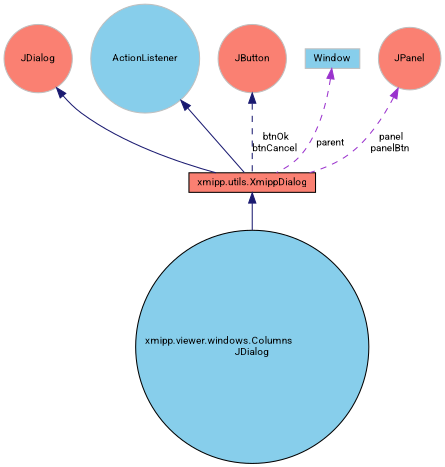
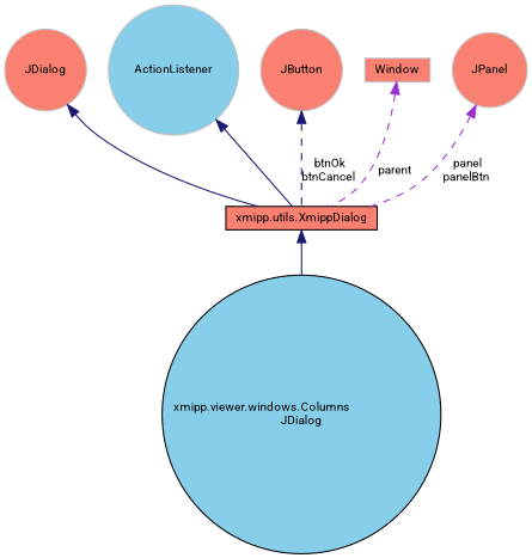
  digraph {
    fontname=Roboto
    node [color=grey75 fillcolor=salmon fontname=Roboto fontsize=10 shape=circle style=filled]
    edge [color=midnightblue dir=back fontname=Roboto fontsize=10 labelfontname=Helvetica labelfontsize=10 style=solid]
    n1 [color=black fillcolor=skyblue fontcolor=black height=0.2 label="xmipp.viewer.windows.Columns\lJDialog" width=0.4]
    n2 [color=black height=0.2 label="xmipp.utils.XmippDialog" shape=box width=0.4]
    n3 [height=0.2 label=JDialog width=0.4]
    n4 [fillcolor=skyblue height=0.2 label=ActionListener width=0.4]
    n5 [height=0.2 label=JButton width=0.4]
-   n6 [fillcolor=skyblue height=0.2 label=Window shape=box width=0.4]
+   n6 [height=0.2 label=Window shape=box width=0.4]
    n7 [height=0.2 label=JPanel width=0.4]
    n2 -> n1
    n3 -> n2
    n4 -> n2
    n5 -> n2 [label=" btnOk\nbtnCancel" style=dashed]
    n6 -> n2 [color=darkorchid3 label=" parent" style=dashed]
    n7 -> n2 [color=darkorchid3 label=" panel\npanelBtn" style=dashed]
  }
